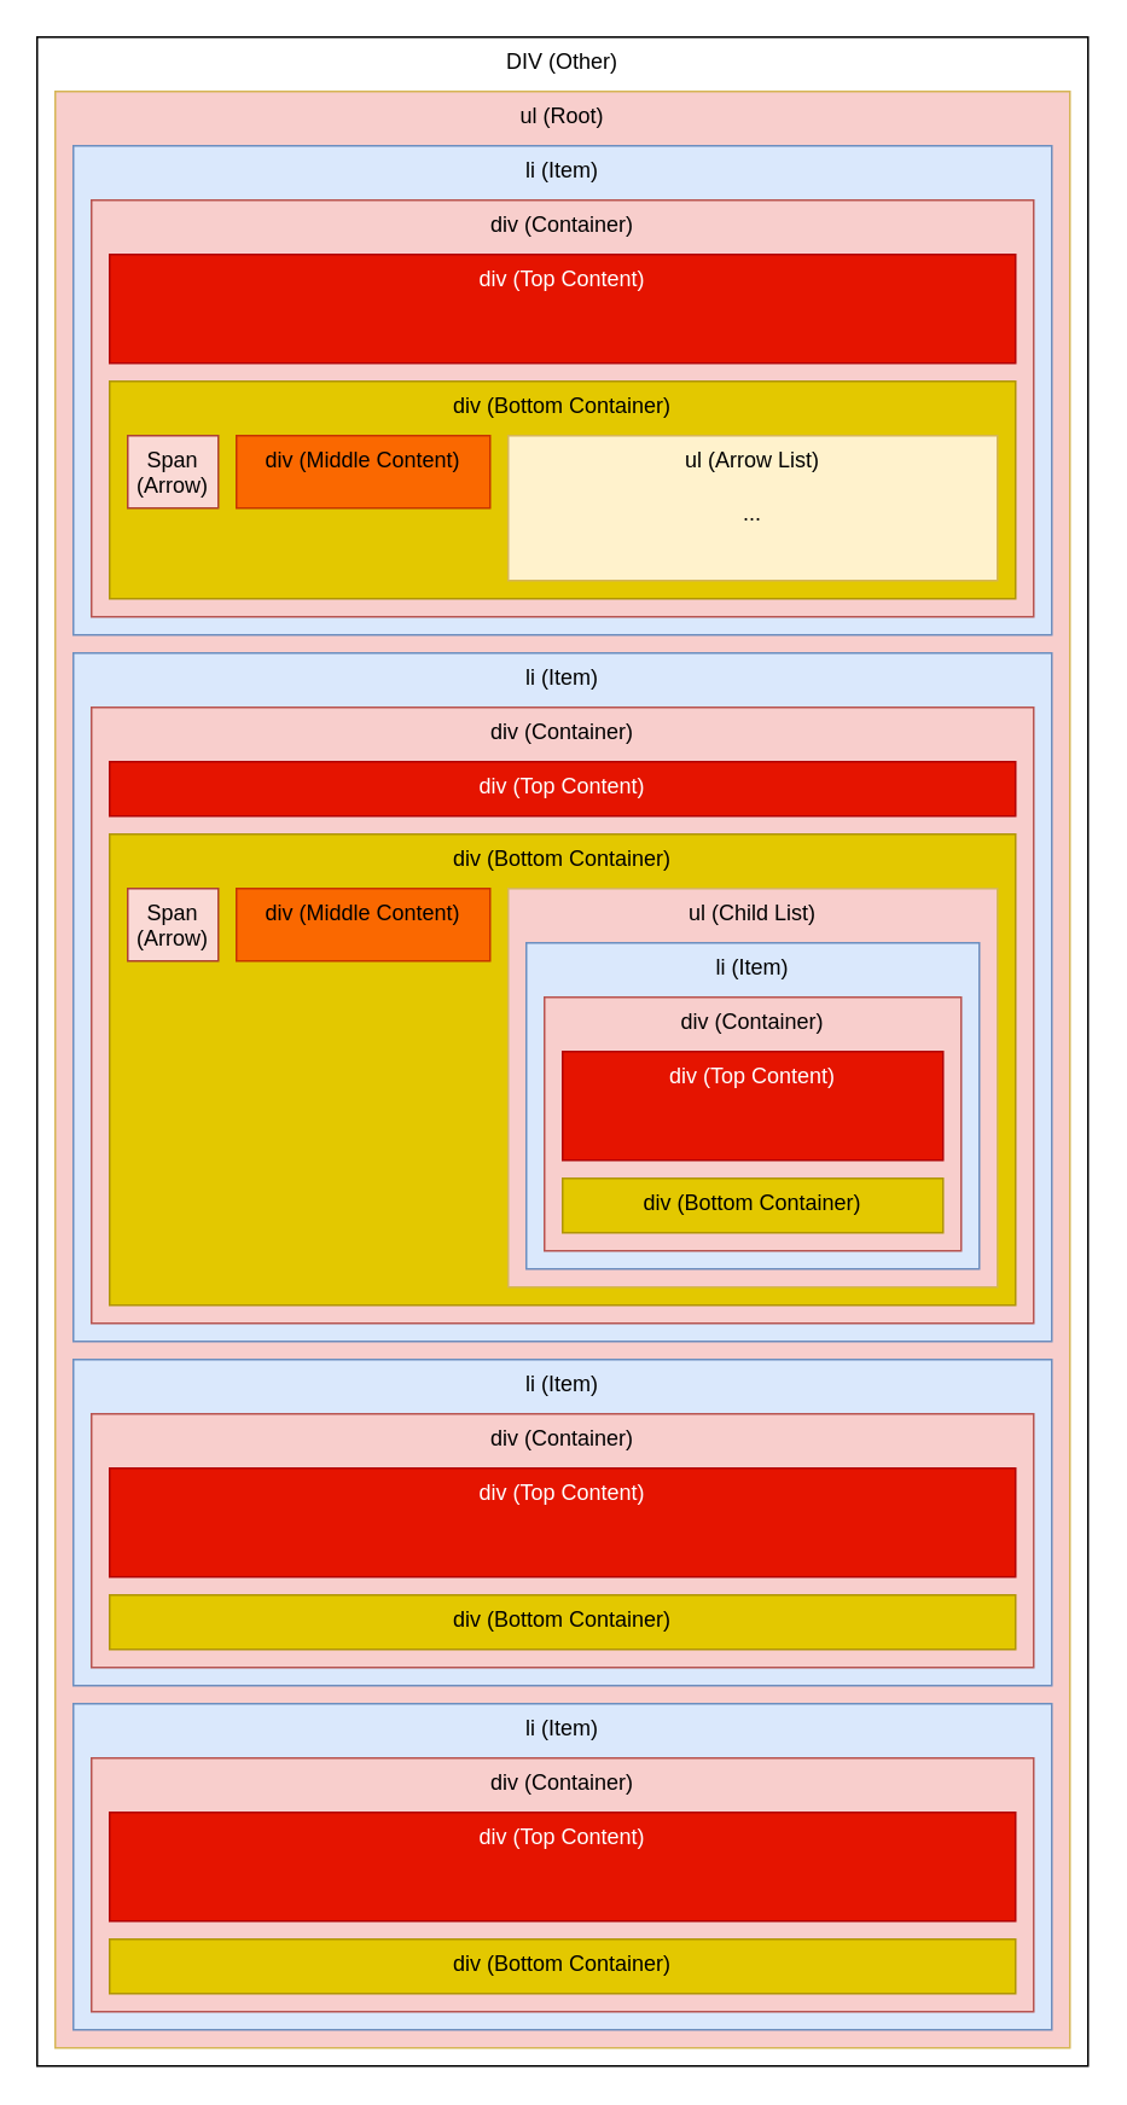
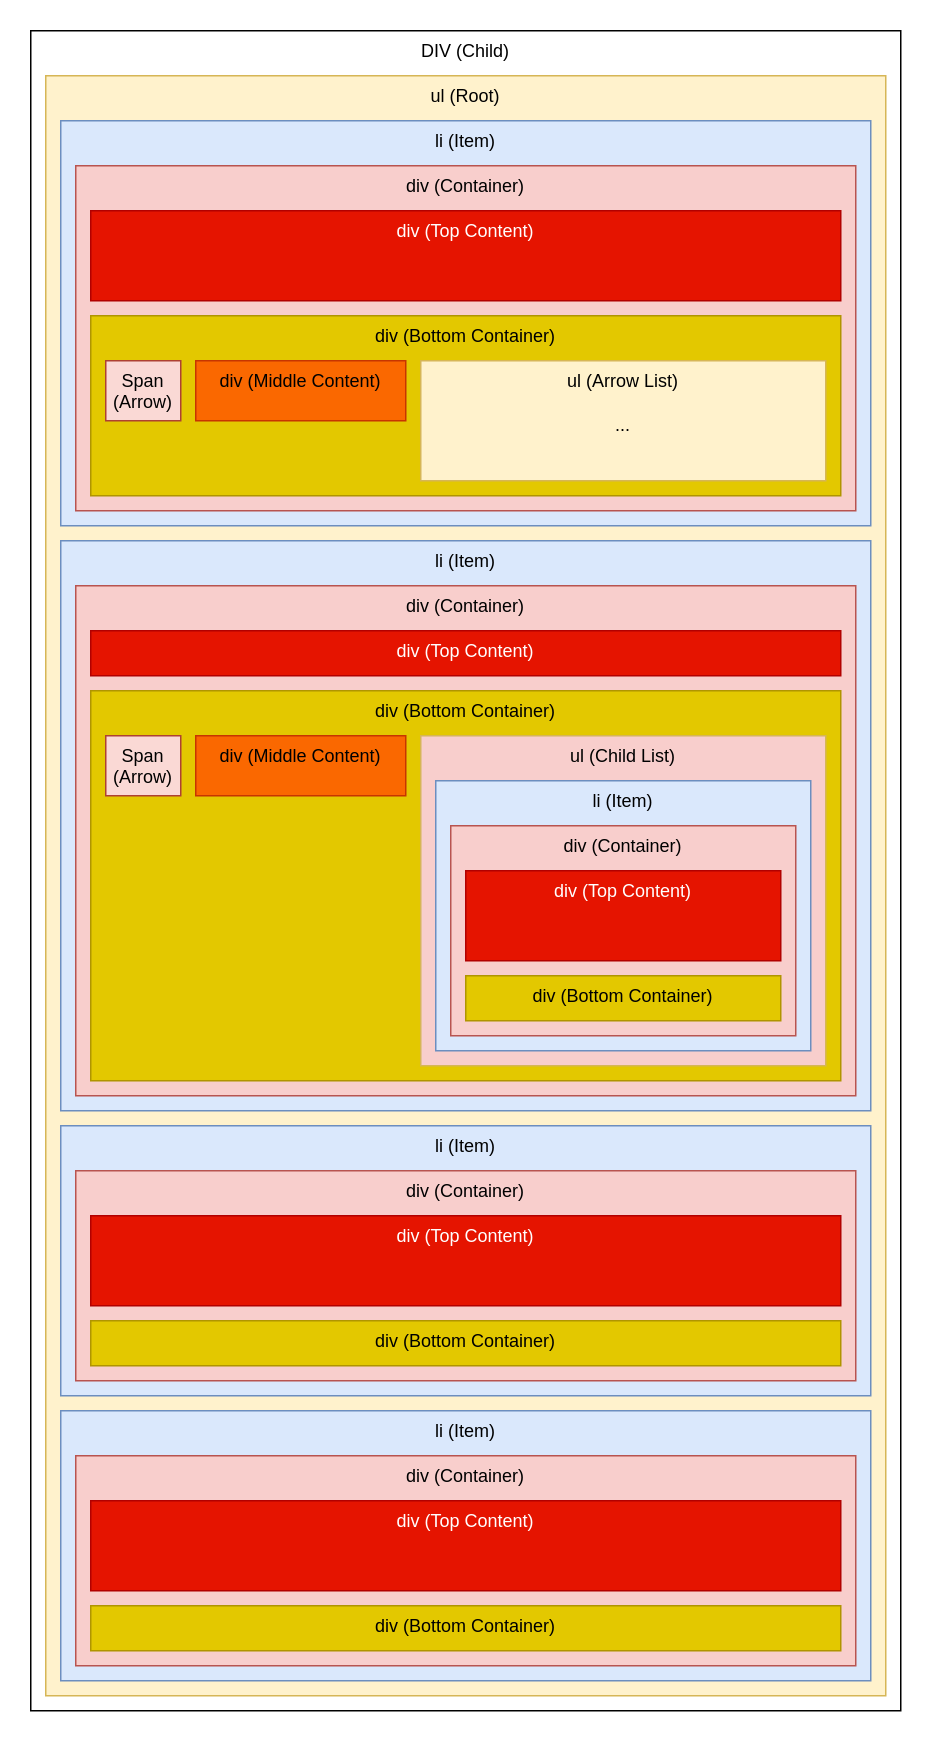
  <mxCell id="0" />
  <mxCell id="1" parent="0" />
- <mxCell id="2" value="DIV (Other)" style="rounded=0;whiteSpace=wrap;html=1;fillColor=default;verticalAlign=top;" vertex="1" parent="1"><mxGeometry x="20" y="20" width="580" height="1120" as="geometry" /></mxCell>
- <mxCell id="3" value="ul (Root)" style="rounded=0;whiteSpace=wrap;html=1;fillColor=#f8cecc;verticalAlign=top;strokeColor=#d6b656;" vertex="1" parent="1"><mxGeometry x="30" y="50" width="560" height="1080" as="geometry" /></mxCell>
+ <mxCell id="2" value="DIV (Child)" style="rounded=0;whiteSpace=wrap;html=1;fillColor=default;verticalAlign=top;" vertex="1" parent="1"><mxGeometry x="20" y="20" width="580" height="1120" as="geometry" /></mxCell>
+ <mxCell id="3" value="ul (Root)" style="rounded=0;whiteSpace=wrap;html=1;fillColor=#fff2cc;verticalAlign=top;strokeColor=#d6b656;" vertex="1" parent="1"><mxGeometry x="30" y="50" width="560" height="1080" as="geometry" /></mxCell>
  <mxCell id="4" value="li (Item)" style="rounded=0;whiteSpace=wrap;html=1;fillColor=#dae8fc;verticalAlign=top;strokeColor=#6c8ebf;" vertex="1" parent="1"><mxGeometry x="40" y="80" width="540" height="270" as="geometry" /></mxCell>
  <mxCell id="5" value="div (Container)" style="rounded=0;whiteSpace=wrap;html=1;fillColor=#f8cecc;verticalAlign=top;strokeColor=#b85450;" vertex="1" parent="1"><mxGeometry x="50" y="110" width="520" height="230" as="geometry" /></mxCell>
  <mxCell id="6" value="div (Top Content)" style="rounded=0;whiteSpace=wrap;html=1;fillColor=#e51400;verticalAlign=top;strokeColor=#B20000;fontColor=#ffffff;" vertex="1" parent="1"><mxGeometry x="60" y="140" width="500" height="60" as="geometry" /></mxCell>
  <mxCell id="7" value="div (Bottom Container)" style="rounded=0;whiteSpace=wrap;html=1;fillColor=#e3c800;verticalAlign=top;fontColor=#000000;strokeColor=#B09500;" vertex="1" parent="1"><mxGeometry x="60" y="210" width="500" height="120" as="geometry" /></mxCell>
  <mxCell id="8" value="Span (Arrow)" style="rounded=0;whiteSpace=wrap;html=1;fillColor=#fad9d5;verticalAlign=top;strokeColor=#ae4132;" vertex="1" parent="1"><mxGeometry x="70" y="240" width="50" height="40" as="geometry" /></mxCell>
  <mxCell id="9" value="div (Middle Content)" style="rounded=0;whiteSpace=wrap;html=1;fillColor=#fa6800;verticalAlign=top;fontColor=#000000;strokeColor=#C73500;" vertex="1" parent="1"><mxGeometry x="130" y="240" width="140" height="40" as="geometry" /></mxCell>
  <mxCell id="10" value="ul (Arrow List)&lt;div&gt;&lt;br&gt;&lt;/div&gt;&lt;div&gt;...&lt;/div&gt;" style="rounded=0;whiteSpace=wrap;html=1;fillColor=#fff2cc;verticalAlign=top;strokeColor=#d6b656;" vertex="1" parent="1"><mxGeometry x="280" y="240" width="270" height="80" as="geometry" /></mxCell>
  <mxCell id="11" value="li (Item)" style="rounded=0;whiteSpace=wrap;html=1;fillColor=#dae8fc;verticalAlign=top;strokeColor=#6c8ebf;" vertex="1" parent="1"><mxGeometry x="40" y="360" width="540" height="380" as="geometry" /></mxCell>
  <mxCell id="12" value="div (Container)" style="rounded=0;whiteSpace=wrap;html=1;fillColor=#f8cecc;verticalAlign=top;strokeColor=#b85450;" vertex="1" parent="1"><mxGeometry x="50" y="390" width="520" height="340" as="geometry" /></mxCell>
  <mxCell id="13" value="div (Top Content)" style="rounded=0;whiteSpace=wrap;html=1;fillColor=#e51400;verticalAlign=top;fontColor=#ffffff;strokeColor=#B20000;" vertex="1" parent="1"><mxGeometry x="60" y="420" width="500" height="30" as="geometry" /></mxCell>
  <mxCell id="14" value="div (Bottom Container)" style="rounded=0;whiteSpace=wrap;html=1;fillColor=#e3c800;verticalAlign=top;fontColor=#000000;strokeColor=#B09500;" vertex="1" parent="1"><mxGeometry x="60" y="460" width="500" height="260" as="geometry" /></mxCell>
  <mxCell id="15" value="Span (Arrow)" style="rounded=0;whiteSpace=wrap;html=1;fillColor=#fad9d5;verticalAlign=top;strokeColor=#ae4132;" vertex="1" parent="1"><mxGeometry x="70" y="490" width="50" height="40" as="geometry" /></mxCell>
  <mxCell id="16" value="div (Middle Content)" style="rounded=0;whiteSpace=wrap;html=1;fillColor=#fa6800;verticalAlign=top;fontColor=#000000;strokeColor=#C73500;" vertex="1" parent="1"><mxGeometry x="130" y="490" width="140" height="40" as="geometry" /></mxCell>
  <mxCell id="17" value="ul (Child List)" style="rounded=0;whiteSpace=wrap;html=1;fillColor=#f8cecc;verticalAlign=top;strokeColor=#d6b656;" vertex="1" parent="1"><mxGeometry x="280" y="490" width="270" height="220" as="geometry" /></mxCell>
  <mxCell id="18" value="li (Item)" style="rounded=0;whiteSpace=wrap;html=1;fillColor=#dae8fc;verticalAlign=top;strokeColor=#6c8ebf;" vertex="1" parent="1"><mxGeometry x="290" y="520" width="250" height="180" as="geometry" /></mxCell>
  <mxCell id="19" value="div (Container)" style="rounded=0;whiteSpace=wrap;html=1;fillColor=#f8cecc;verticalAlign=top;strokeColor=#b85450;" vertex="1" parent="1"><mxGeometry x="300" y="550" width="230" height="140" as="geometry" /></mxCell>
  <mxCell id="20" value="div (Bottom Container)" style="rounded=0;whiteSpace=wrap;html=1;fillColor=#e3c800;verticalAlign=top;fontColor=#000000;strokeColor=#B09500;" vertex="1" parent="1"><mxGeometry x="310" y="650" width="210" height="30" as="geometry" /></mxCell>
  <mxCell id="21" value="div (Top Content)" style="rounded=0;whiteSpace=wrap;html=1;fillColor=#e51400;verticalAlign=top;fontColor=#ffffff;strokeColor=#B20000;" vertex="1" parent="1"><mxGeometry x="310" y="580" width="210" height="60" as="geometry" /></mxCell>
  <mxCell id="22" value="li (Item)" style="rounded=0;whiteSpace=wrap;html=1;fillColor=#dae8fc;verticalAlign=top;strokeColor=#6c8ebf;" vertex="1" parent="1"><mxGeometry x="40" y="750" width="540" height="180" as="geometry" /></mxCell>
  <mxCell id="23" value="div (Container)" style="rounded=0;whiteSpace=wrap;html=1;fillColor=#f8cecc;verticalAlign=top;strokeColor=#b85450;" vertex="1" parent="1"><mxGeometry x="50" y="780" width="520" height="140" as="geometry" /></mxCell>
  <mxCell id="24" value="div (Bottom Container)" style="rounded=0;whiteSpace=wrap;html=1;fillColor=#e3c800;verticalAlign=top;fontColor=#000000;strokeColor=#B09500;" vertex="1" parent="1"><mxGeometry x="60" y="880" width="500" height="30" as="geometry" /></mxCell>
  <mxCell id="25" value="div (Top Content)" style="rounded=0;whiteSpace=wrap;html=1;fillColor=#e51400;verticalAlign=top;fontColor=#ffffff;strokeColor=#B20000;" vertex="1" parent="1"><mxGeometry x="60" y="810" width="500" height="60" as="geometry" /></mxCell>
  <mxCell id="26" value="li (Item)" style="rounded=0;whiteSpace=wrap;html=1;fillColor=#dae8fc;verticalAlign=top;strokeColor=#6c8ebf;" vertex="1" parent="1"><mxGeometry x="40" y="940" width="540" height="180" as="geometry" /></mxCell>
  <mxCell id="27" value="div (Container)" style="rounded=0;whiteSpace=wrap;html=1;fillColor=#f8cecc;verticalAlign=top;strokeColor=#b85450;" vertex="1" parent="1"><mxGeometry x="50" y="970" width="520" height="140" as="geometry" /></mxCell>
  <mxCell id="28" value="div (Bottom Container)" style="rounded=0;whiteSpace=wrap;html=1;fillColor=#e3c800;verticalAlign=top;fontColor=#000000;strokeColor=#B09500;" vertex="1" parent="1"><mxGeometry x="60" y="1070" width="500" height="30" as="geometry" /></mxCell>
  <mxCell id="29" value="div (Top Content)" style="rounded=0;whiteSpace=wrap;html=1;fillColor=#e51400;verticalAlign=top;fontColor=#ffffff;strokeColor=#B20000;" vertex="1" parent="1"><mxGeometry x="60" y="1000" width="500" height="60" as="geometry" /></mxCell>
